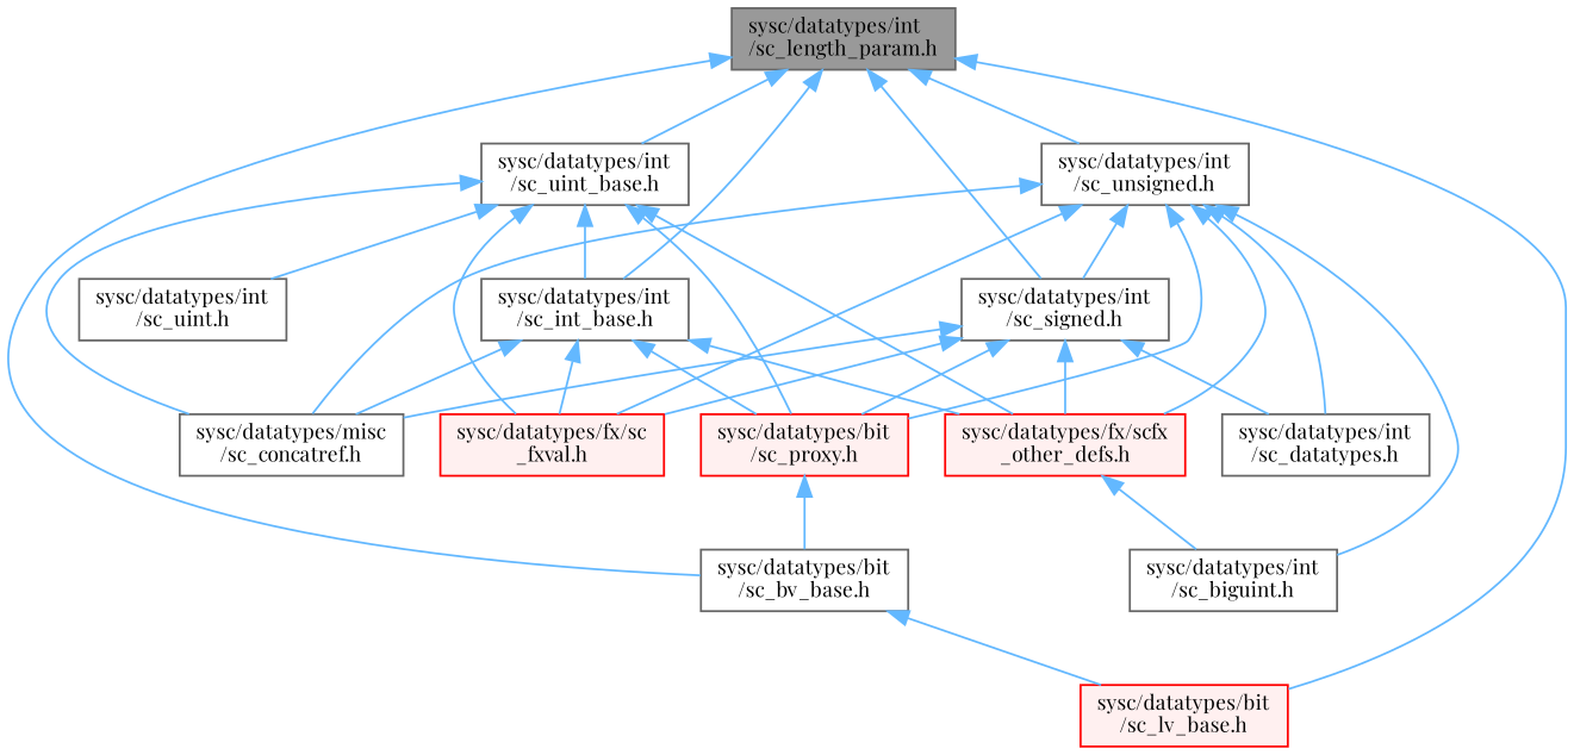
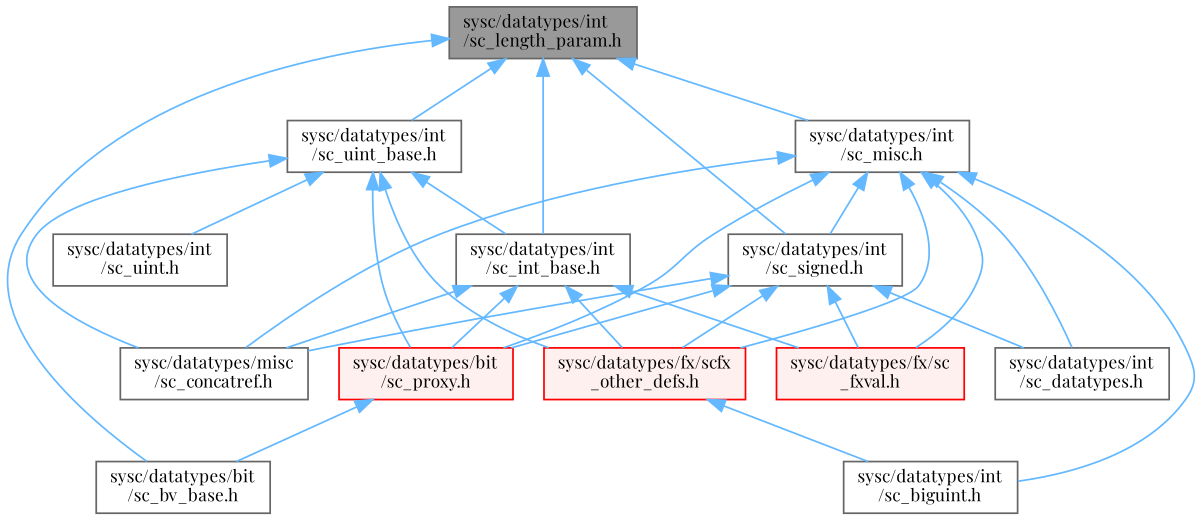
  digraph {
    fontname="Playfair Display"
    node [color=grey40 fillcolor=white fontname="Playfair Display" fontsize=10 shape=box style=filled]
    edge [color=steelblue1 dir=back fontname="Playfair Display" fontsize=10 labelfontname=FreeSans labelfontsize=10 style=solid]
    n1 [color=gray40 fillcolor=grey60 fontcolor=black height=0.2 label="sysc/datatypes/int\l/sc_length_param.h" width=0.4]
    n2 [height=0.2 label="sysc/datatypes/bit\l/sc_bv_base.h" width=0.4]
-   n3 [color=red fillcolor="#FFF0F0" height=0.2 label="sysc/datatypes/bit\l/sc_lv_base.h" width=0.4]
    n4 [height=0.2 label="sysc/datatypes/int\l/sc_int_base.h" width=0.4]
    n5 [height=0.2 label="sysc/datatypes/int\l/sc_signed.h" width=0.4]
    n6 [height=0.2 label="sysc/datatypes/int\l/sc_uint_base.h" width=0.4]
-   n7 [height=0.2 label="sysc/datatypes/int\l/sc_unsigned.h" width=0.4]
+   n7 [height=0.2 label="sysc/datatypes/int\l/sc_misc.h" width=0.4]
    n8 [height=0.2 label="sysc/datatypes/misc\l/sc_concatref.h" width=0.4]
    n9 [color=red fillcolor="#FFF0F0" height=0.2 label="sysc/datatypes/bit\l/sc_proxy.h" width=0.4]
    n10 [color=red fillcolor="#FFF0F0" height=0.2 label="sysc/datatypes/fx/sc\l_fxval.h" width=0.4]
    n11 [color=red fillcolor="#FFF0F0" height=0.2 label="sysc/datatypes/fx/scfx\l_other_defs.h" width=0.4]
    n12 [height=0.2 label="sysc/datatypes/int\l/sc_datatypes.h" width=0.4]
    n13 [height=0.2 label="sysc/datatypes/int\l/sc_uint.h" width=0.4]
    n14 [height=0.2 label="sysc/datatypes/int\l/sc_biguint.h" width=0.4]
    n1 -> n2
-   n1 -> n3
    n1 -> n4
    n1 -> n5
    n1 -> n6
    n1 -> n7
-   n2 -> n3
    n4 -> n8
    n4 -> n9
    n4 -> n10
    n4 -> n11
    n5 -> n8
    n5 -> n9
    n5 -> n10
    n5 -> n11
    n5 -> n12
    n6 -> n4
    n6 -> n8
    n6 -> n9
-   n6 -> n10
    n6 -> n11
    n6 -> n13
    n7 -> n5
    n7 -> n8
    n7 -> n9
    n7 -> n10
    n7 -> n11
    n7 -> n12
    n7 -> n14
    n9 -> n2
    n11 -> n14
  }
